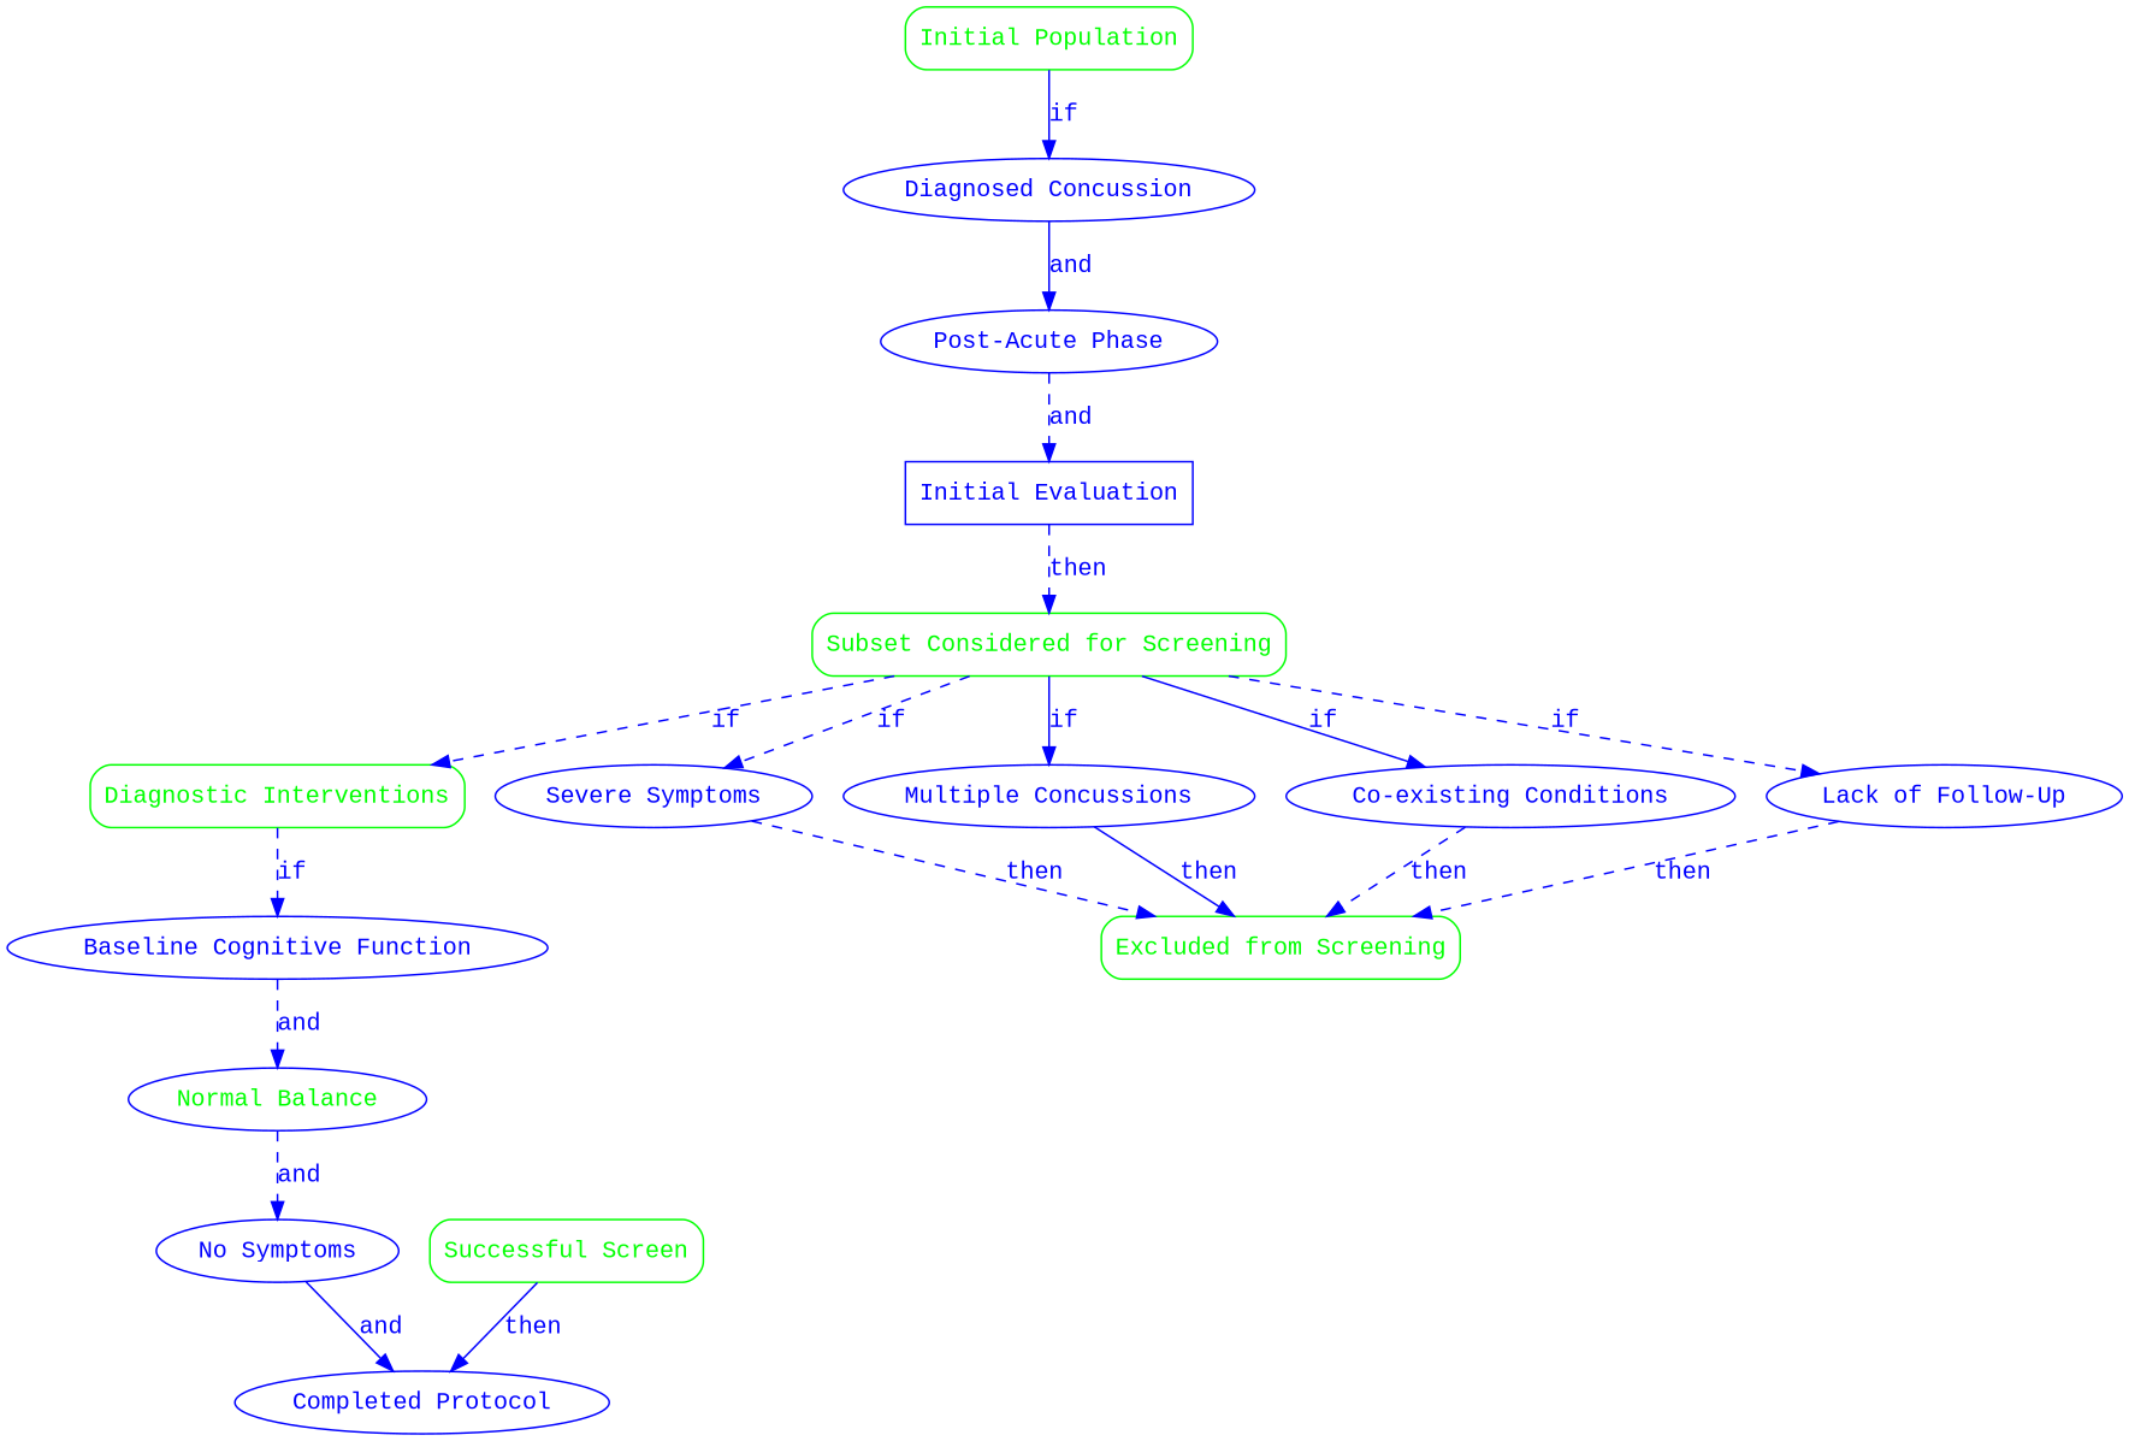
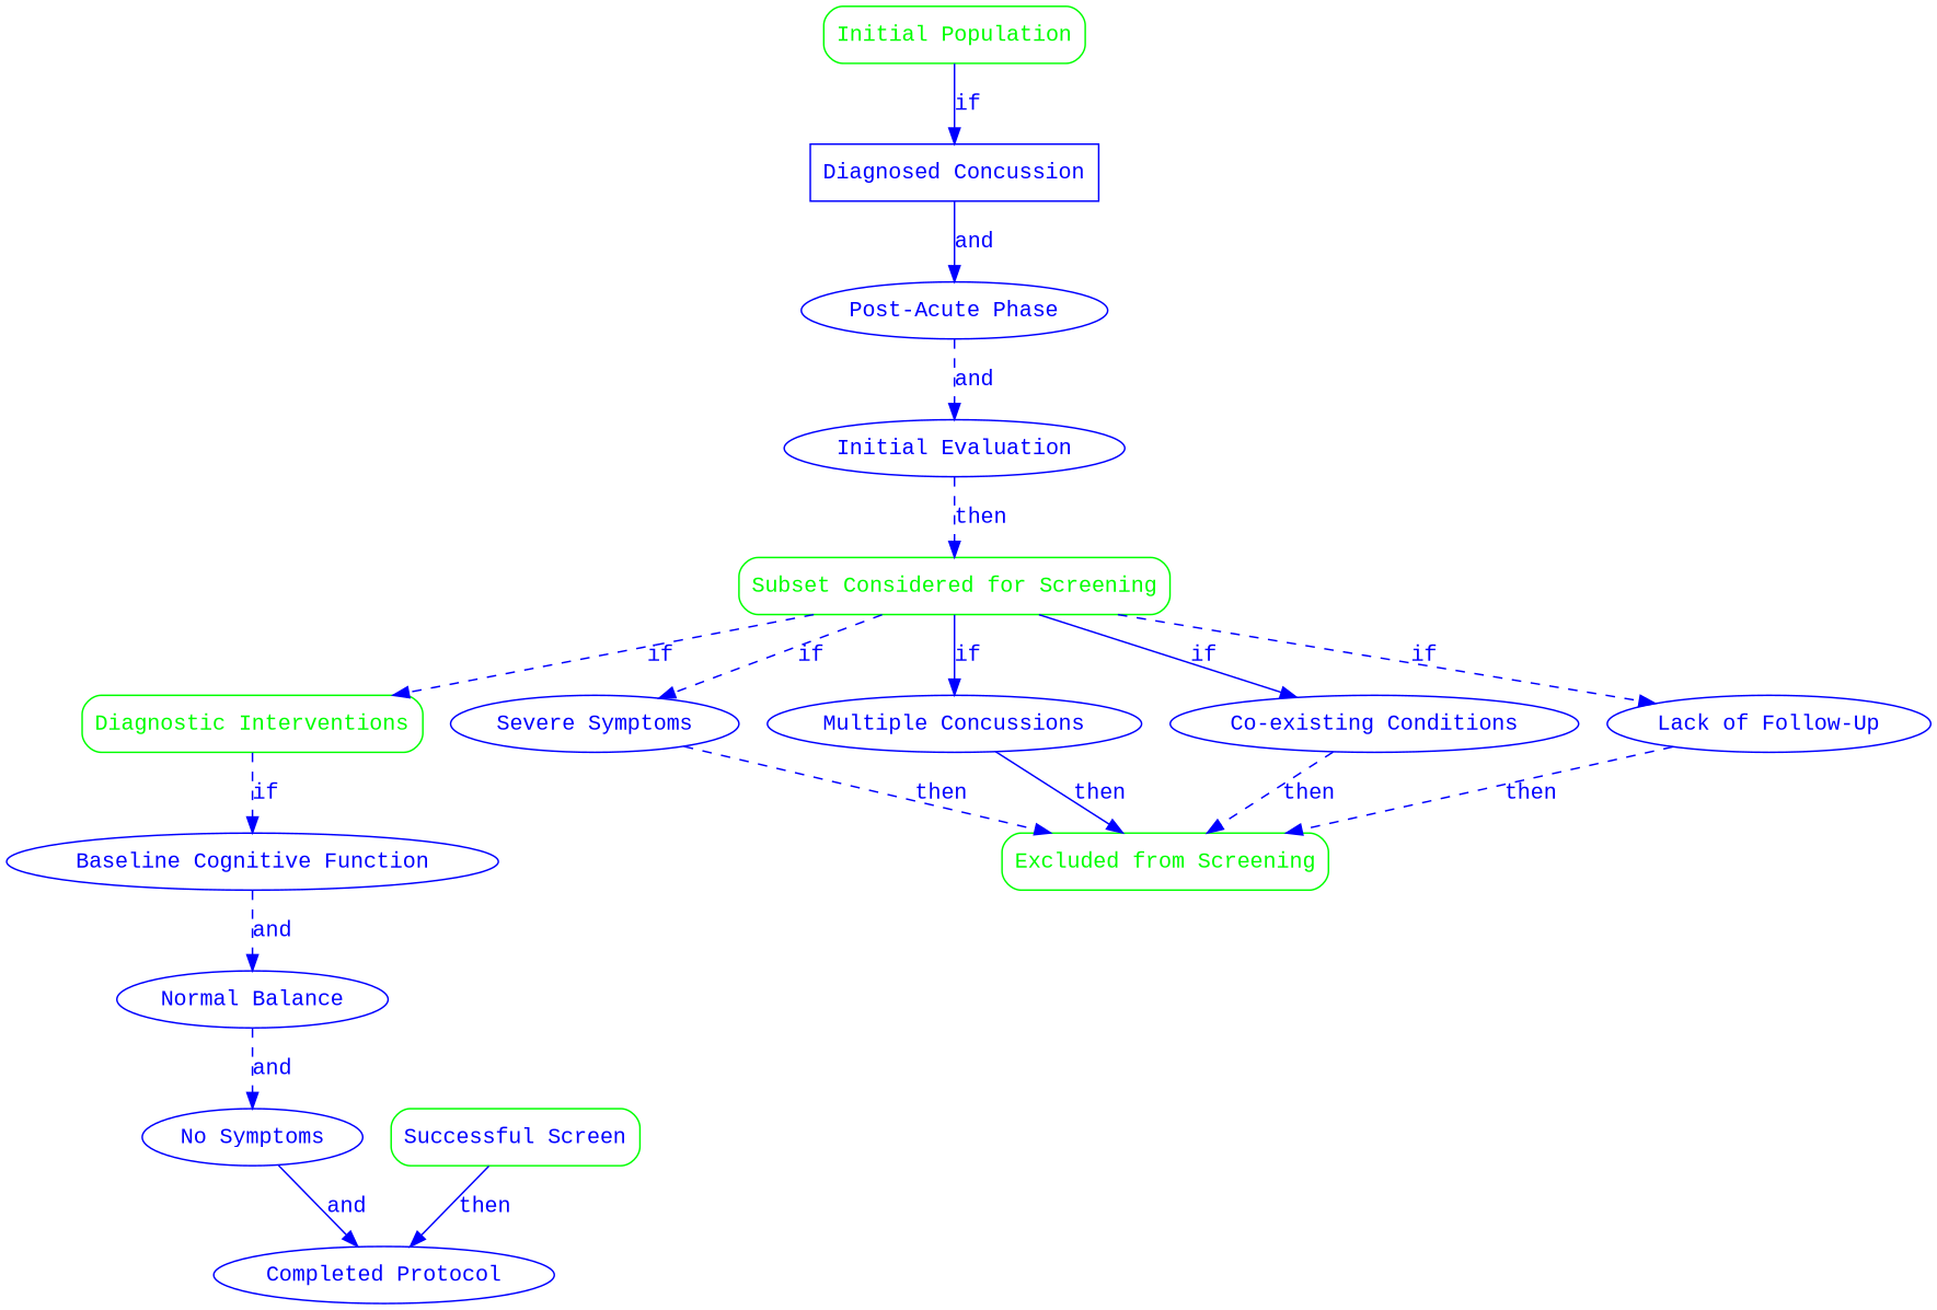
  digraph {
    fontname="Liberation Mono"
    rankdir=TB
    node [color=blue fontcolor=blue fontname="Liberation Mono" shape=ellipse]
    edge [color=blue fontcolor=blue fontname="Liberation Mono" style=dashed]
    n1 [color=green fontcolor=green label="Initial Population" shape=box style=rounded]
-   n2 [label="Diagnosed Concussion"]
+   n2 [label="Diagnosed Concussion" shape=box]
    n3 [label="Post-Acute Phase"]
    n4 [color=green fontcolor=green label="Subset Considered for Screening" shape=box style=rounded]
    n5 [color=green fontcolor=green label="Diagnostic Interventions" shape=box style=rounded]
    n6 [label="Severe Symptoms"]
    n7 [label="Multiple Concussions"]
    n8 [label="Co-existing Conditions"]
    n9 [label="Lack of Follow-Up"]
    n10 [label="Baseline Cognitive Function"]
    n11 [color=green fontcolor=green label="Excluded from Screening" shape=box style=rounded]
-   n12 [fontcolor=green label="Normal Balance"]
-   n13 [color=green fontcolor=green label="Successful Screen" shape=box style=rounded]
+   n12 [label="Normal Balance"]
+   n13 [color=green label="Successful Screen" shape=box style=rounded]
    n14 [label="Completed Protocol"]
-   n15 [label="Initial Evaluation" shape=box]
+   n15 [label="Initial Evaluation"]
    n16 [label="No Symptoms"]
    n1 -> n2 [label=if style=solid]
    n2 -> n3 [label=and style=solid]
    n3 -> n15 [label=and]
    n4 -> n5 [label=if]
    n4 -> n6 [label=if]
    n4 -> n7 [label=if style=solid]
    n4 -> n8 [label=if style=solid]
    n4 -> n9 [label=if]
    n5 -> n10 [label=if]
    n6 -> n11 [label=then]
    n7 -> n11 [label=then style=solid]
    n8 -> n11 [label=then]
    n9 -> n11 [label=then]
    n10 -> n12 [label=and]
    n12 -> n16 [label=and]
    n13 -> n14 [label=then style=solid]
    n15 -> n4 [label=then]
    n16 -> n14 [label=and style=solid]
  }
